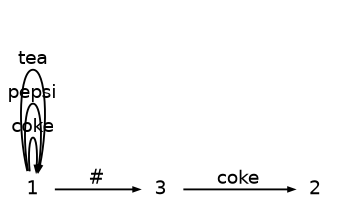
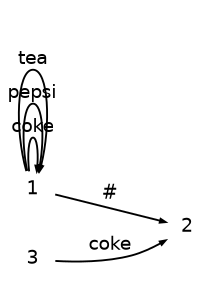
  digraph {
    rankdir=LR
    node [fontname=Helvetica fontsize=10 shape=plaintext]
    edge [arrowsize=0.3 fontname=Helvetica fontsize=10]
    1 [height=.2 width=.3]
    3 [height=.2 width=.3]
    2 [height=.2 width=.3]
    1 -> 1 [label=coke]
    1 -> 1 [label=pepsi]
    1 -> 1 [label=tea]
-   1 -> 3 [label="#"]
+   1 -> 2 [label="#"]
    3 -> 2 [label=coke]
  }
